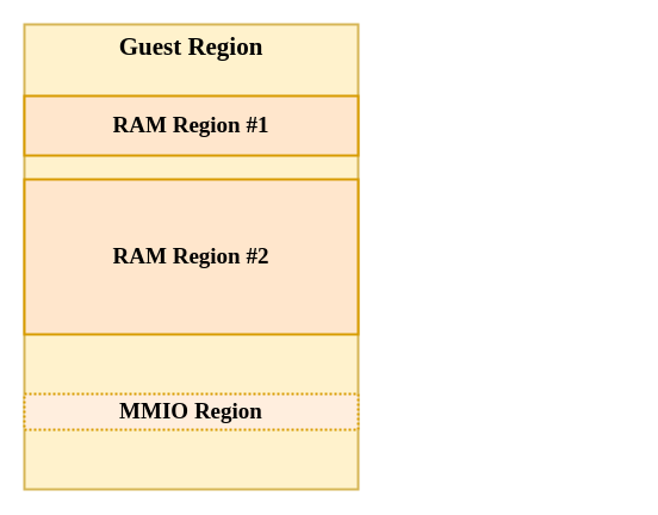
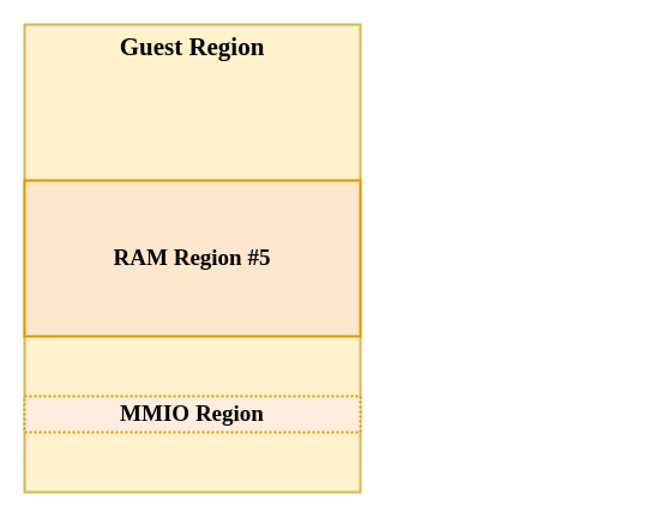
  <mxCell id="0" />
  <mxCell id="1" parent="0" />
  <mxCell id="2" value="Guest Region" style="whiteSpace=wrap;strokeWidth=2;fillColor=#fff2cc;strokeColor=#d6b656;fontFamily=Verdana;fontStyle=1;fontSize=21;verticalAlign=top;" vertex="1" parent="1"><mxGeometry x="20" y="20" width="280" height="390" as="geometry" /></mxCell>
- <mxCell id="3" value="RAM Region #1" style="whiteSpace=wrap;strokeWidth=2;fillColor=#ffe6cc;strokeColor=#d79b00;fontFamily=Verdana;fontStyle=1;fontSize=19;" vertex="1" parent="1"><mxGeometry x="20" y="80" width="280" height="50" as="geometry" /></mxCell>
- <mxCell id="4" value="RAM Region #2" style="whiteSpace=wrap;strokeWidth=2;fillColor=#ffe6cc;strokeColor=#d79b00;fontFamily=Verdana;fontStyle=1;fontSize=19;" vertex="1" parent="1"><mxGeometry x="20" y="150" width="280" height="130" as="geometry" /></mxCell>
+ <mxCell id="4" value="RAM Region #5" style="whiteSpace=wrap;strokeWidth=2;fillColor=#ffe6cc;strokeColor=#d79b00;fontFamily=Verdana;fontStyle=1;fontSize=19;" vertex="1" parent="1"><mxGeometry x="20" y="150" width="280" height="130" as="geometry" /></mxCell>
  <mxCell id="5" value="MMIO Region" style="whiteSpace=wrap;strokeWidth=2;fillColor=#FFEEDE;strokeColor=#d79b00;fontFamily=Verdana;fontStyle=1;fontSize=19;dashed=1;dashPattern=1 1;" vertex="1" parent="1"><mxGeometry x="20" y="330" width="280" height="30" as="geometry" /></mxCell>
  <mxCell id="6" value="&lt;div style=&quot;text-align: center;&quot;&gt;&lt;/div&gt;&lt;div style=&quot;text-align: center;&quot;&gt;&lt;/div&gt;" style="text;whiteSpace=wrap;html=1;" vertex="1" parent="1"><mxGeometry x="330" y="170" width="200" height="50" as="geometry" /></mxCell>
